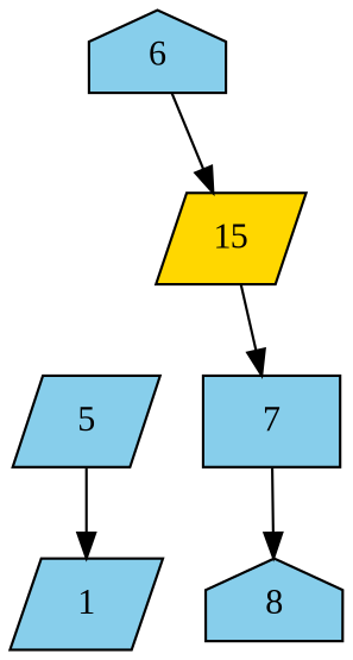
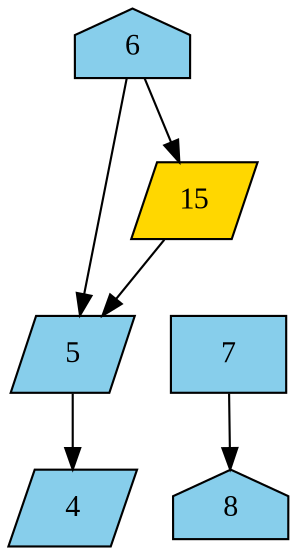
  digraph {
    fontname="Liberation Serif"
    node [fillcolor=skyblue fontname="Liberation Serif" shape=parallelogram style=filled]
    edge [fontname="Liberation Serif"]
    n1 [label=6 shape=house]
    n2 [label=5]
    n3 [fillcolor=gold label=15]
-   n4 [label=1]
+   n4 [label=4]
    n5 [label=7 shape=box]
    n6 [label=8 shape=house]
+   n1 -> n2
    n1 -> n3
    n2 -> n4
-   n3 -> n5
+   n3 -> n2
    n5 -> n6
  }
